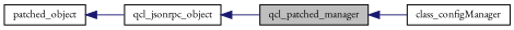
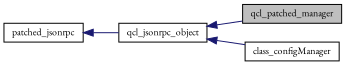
  digraph {
    fontname="EB Garamond"
    rankdir=LR
    node [color=black fillcolor=white fontname="EB Garamond" fontsize=10 shape=record style=filled]
    edge [color=midnightblue dir=back fontname="EB Garamond" fontsize=10 labelfontname="FreeSans.ttf" labelfontsize=10 style=solid]
    n1 [fillcolor=grey75 fontcolor=black height=0.2 label=qcl_patched_manager width=0.4]
    n2 [height=0.2 label=class_configManager width=0.4]
    n3 [height=0.2 label=qcl_jsonrpc_object width=0.4]
-   n4 [height=0.2 label=patched_object width=0.4]
-   n1 -> n2
+   n4 [height=0.2 label=patched_jsonrpc width=0.4]
+   n3 -> n2
    n3 -> n1
    n4 -> n3
  }
